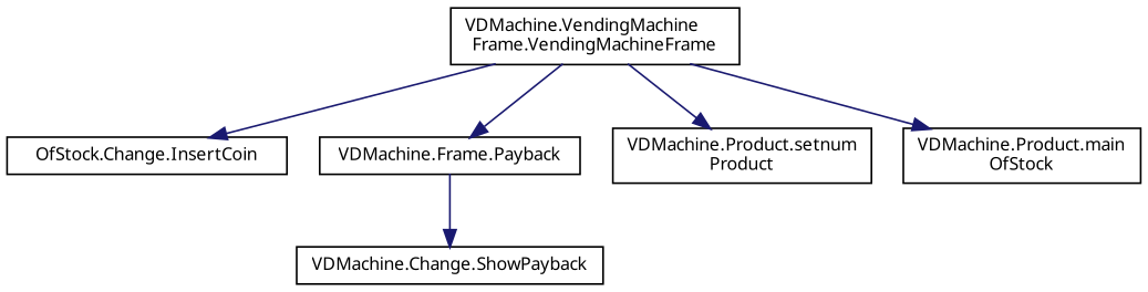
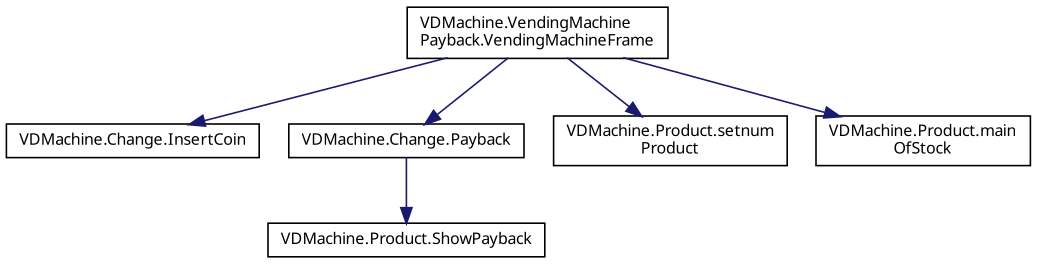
  digraph {
    fontname="Noto Sans"
    rankdir=TB
    node [color=black fillcolor=white fontname="Noto Sans" fontsize=10 shape=record style=filled]
    edge [color=midnightblue fontname="Noto Sans" fontsize=10 labelfontname=Helvetica labelfontsize=10 style=solid]
-   n1 [height=0.2 label="VDMachine.VendingMachine\lFrame.VendingMachineFrame" width=0.4]
-   n2 [height=0.2 label="OfStock.Change.InsertCoin" width=0.4]
-   n3 [height=0.2 label="VDMachine.Frame.Payback" width=0.4]
+   n1 [height=0.2 label="VDMachine.VendingMachine\lPayback.VendingMachineFrame" width=0.4]
+   n2 [height=0.2 label="VDMachine.Change.InsertCoin" width=0.4]
+   n3 [height=0.2 label="VDMachine.Change.Payback" width=0.4]
    n4 [height=0.2 label="VDMachine.Product.setnum\lProduct" width=0.4]
    n5 [height=0.2 label="VDMachine.Product.main\lOfStock" width=0.4]
-   n6 [height=0.2 label="VDMachine.Change.ShowPayback" width=0.4]
+   n6 [height=0.2 label="VDMachine.Product.ShowPayback" width=0.4]
    n1 -> n2
    n1 -> n3
    n1 -> n4
    n1 -> n5
    n3 -> n6
  }
